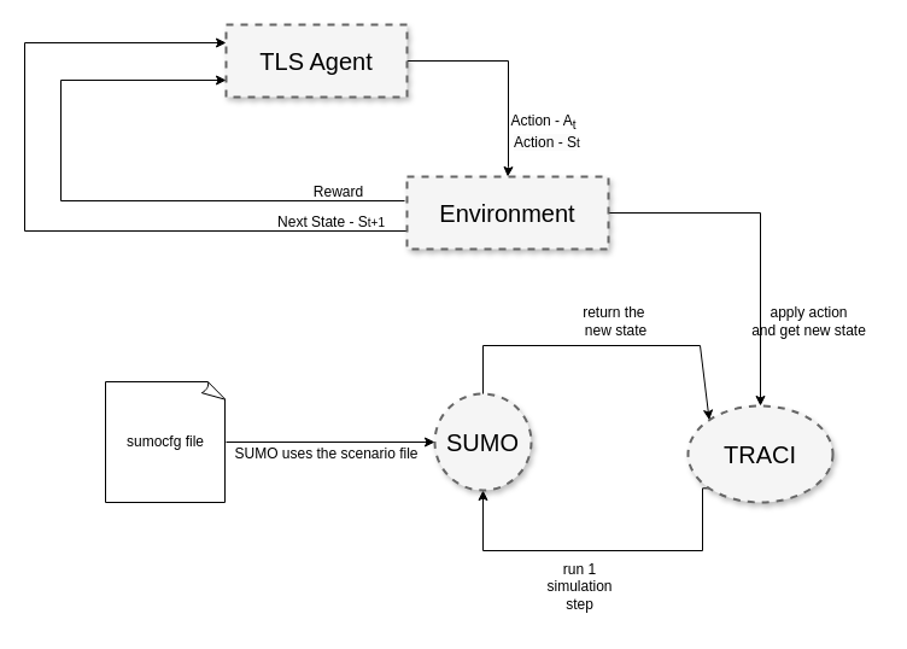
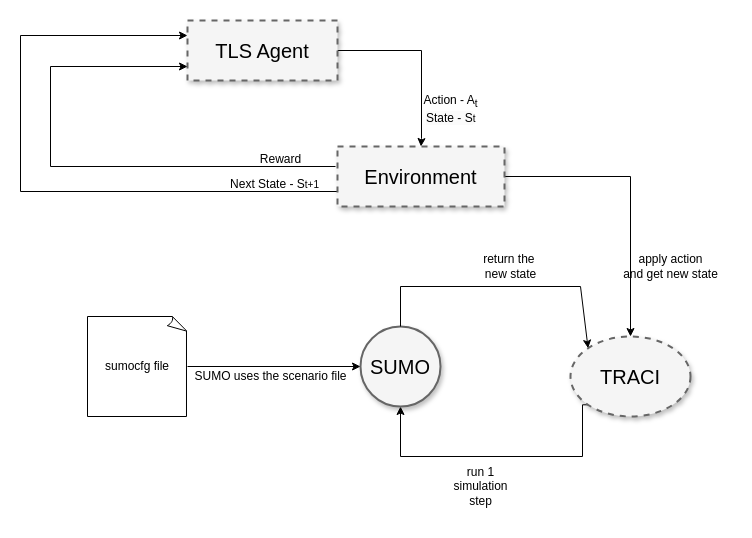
  <mxCell id="0" style=";html=1;" />
  <mxCell id="1" style=";html=1;" parent="0" />
  <mxCell id="2" style="edgeStyle=orthogonalEdgeStyle;rounded=0;orthogonalLoop=1;jettySize=auto;html=1;entryX=0.5;entryY=0;entryDx=0;entryDy=0;" parent="1" source="3" target="7" edge="1"><mxGeometry relative="1" as="geometry"><mxPoint x="420" y="176" as="targetPoint" /><Array as="points"><mxPoint x="421" y="50" /><mxPoint x="421" y="138" /></Array></mxGeometry></mxCell>
  <mxCell id="3" value="TLS Agent" style="whiteSpace=wrap;html=1;shadow=1;fontSize=20;fillColor=#f5f5f5;strokeColor=#666666;strokeWidth=2;dashed=1;" parent="1" vertex="1"><mxGeometry x="187" y="20" width="150" height="60" as="geometry" /></mxCell>
  <mxCell id="4" value="Action - A&lt;sub&gt;t&lt;/sub&gt;" style="text;html=1;align=center;verticalAlign=middle;resizable=0;points=[];autosize=1;strokeColor=none;fillColor=none;" parent="1" vertex="1"><mxGeometry x="410" y="86" width="80" height="30" as="geometry" /></mxCell>
  <mxCell id="5" value="" style="edgeStyle=orthogonalEdgeStyle;rounded=0;orthogonalLoop=1;jettySize=auto;html=1;" parent="1" source="7" target="9" edge="1"><mxGeometry relative="1" as="geometry" /></mxCell>
  <mxCell id="6" style="edgeStyle=orthogonalEdgeStyle;rounded=0;orthogonalLoop=1;jettySize=auto;html=1;exitX=0;exitY=0.75;exitDx=0;exitDy=0;entryX=0;entryY=0.25;entryDx=0;entryDy=0;" parent="1" source="7" target="3" edge="1"><mxGeometry relative="1" as="geometry"><mxPoint x="230" y="191" as="targetPoint" /><Array as="points"><mxPoint x="20" y="191" /><mxPoint x="20" y="35" /></Array></mxGeometry></mxCell>
  <mxCell id="7" value="Environment" style="whiteSpace=wrap;html=1;shadow=1;fontSize=20;fillColor=#f5f5f5;strokeColor=#666666;strokeWidth=2;dashed=1;" parent="1" vertex="1"><mxGeometry x="337" y="146" width="167" height="60" as="geometry" /></mxCell>
  <mxCell id="8" value="" style="edgeStyle=orthogonalEdgeStyle;rounded=0;orthogonalLoop=1;jettySize=auto;html=1;exitX=0;exitY=1;exitDx=0;exitDy=0;" parent="1" target="10" edge="1" source="9"><mxGeometry relative="1" as="geometry"><mxPoint x="570" y="306" as="sourcePoint" /><Array as="points"><mxPoint x="582" y="456" /><mxPoint x="400" y="456" /></Array></mxGeometry></mxCell>
  <mxCell id="9" value="TRACI" style="ellipse;whiteSpace=wrap;html=1;fontSize=20;fillColor=#f5f5f5;strokeColor=#666666;shadow=1;strokeWidth=2;dashed=1;" parent="1" vertex="1"><mxGeometry x="570" y="336" width="120" height="80" as="geometry" /></mxCell>
- <mxCell id="10" value="SUMO" style="ellipse;whiteSpace=wrap;html=1;fontSize=20;fillColor=#f5f5f5;strokeColor=#666666;shadow=1;strokeWidth=2;dashed=1;" parent="1" vertex="1"><mxGeometry x="360" y="326" width="80" height="80" as="geometry" /></mxCell>
+ <mxCell id="10" value="SUMO" style="ellipse;whiteSpace=wrap;html=1;fontSize=20;fillColor=#f5f5f5;strokeColor=#666666;shadow=1;strokeWidth=2;dashed=0;" parent="1" vertex="1"><mxGeometry x="360" y="326" width="80" height="80" as="geometry" /></mxCell>
  <mxCell id="11" style="edgeStyle=orthogonalEdgeStyle;rounded=0;orthogonalLoop=1;jettySize=auto;html=1;exitX=1;exitY=0.5;exitDx=0;exitDy=0;exitPerimeter=0;entryX=0;entryY=0.5;entryDx=0;entryDy=0;" edge="1" parent="1" source="12" target="10"><mxGeometry relative="1" as="geometry" /></mxCell>
  <mxCell id="12" value="sumocfg file" style="whiteSpace=wrap;html=1;shape=mxgraph.basic.document" parent="1" vertex="1"><mxGeometry x="87" y="316" width="100" height="100" as="geometry" /></mxCell>
  <mxCell id="13" value="apply action&lt;div&gt;and get new state&lt;/div&gt;" style="text;html=1;align=center;verticalAlign=middle;resizable=0;points=[];autosize=1;strokeColor=none;fillColor=none;" parent="1" vertex="1"><mxGeometry x="610" y="246" width="120" height="40" as="geometry" /></mxCell>
  <mxCell id="14" value="Reward" style="text;html=1;align=center;verticalAlign=middle;resizable=0;points=[];autosize=1;strokeColor=none;fillColor=none;" parent="1" vertex="1"><mxGeometry x="250" y="144" width="60" height="30" as="geometry" /></mxCell>
  <mxCell id="15" value="Next State - S&lt;span style=&quot;font-size: 10px;&quot;&gt;t+1&lt;/span&gt;" style="text;html=1;align=center;verticalAlign=middle;resizable=0;points=[];autosize=1;strokeColor=none;fillColor=none;" parent="1" vertex="1"><mxGeometry x="219" y="169" width="110" height="30" as="geometry" /></mxCell>
  <mxCell id="16" value="" style="edgeStyle=orthogonalEdgeStyle;rounded=0;orthogonalLoop=1;jettySize=auto;html=1;" parent="1" edge="1"><mxGeometry relative="1" as="geometry"><mxPoint x="335" y="166" as="sourcePoint" /><mxPoint x="187" y="66" as="targetPoint" /><Array as="points"><mxPoint x="50" y="166" /><mxPoint x="50" y="66" /><mxPoint x="187" y="66" /></Array></mxGeometry></mxCell>
  <mxCell id="17" value="" style="endArrow=classic;html=1;rounded=0;exitX=0.5;exitY=0;exitDx=0;exitDy=0;entryX=0;entryY=0;entryDx=0;entryDy=0;" parent="1" edge="1" target="9" source="10"><mxGeometry width="50" height="50" relative="1" as="geometry"><mxPoint x="292" y="256" as="sourcePoint" /><mxPoint x="401" y="206" as="targetPoint" /><Array as="points"><mxPoint x="400" y="286" /><mxPoint x="580" y="286" /></Array></mxGeometry></mxCell>
  <mxCell id="18" value="SUMO uses the scenario file" style="text;html=1;align=center;verticalAlign=middle;resizable=0;points=[];autosize=1;strokeColor=none;fillColor=none;" parent="1" vertex="1"><mxGeometry x="180" y="361" width="180" height="30" as="geometry" /></mxCell>
  <mxCell id="19" value="return the&amp;nbsp;&lt;div&gt;new state&lt;/div&gt;" style="text;html=1;align=center;verticalAlign=middle;resizable=0;points=[];autosize=1;strokeColor=none;fillColor=none;" parent="1" vertex="1"><mxGeometry x="470" y="246" width="80" height="40" as="geometry" /></mxCell>
  <mxCell id="20" value="run 1&lt;div&gt;simulation&lt;/div&gt;&lt;div&gt;step&lt;/div&gt;" style="text;html=1;align=center;verticalAlign=middle;resizable=0;points=[];autosize=1;strokeColor=none;fillColor=none;" parent="1" vertex="1"><mxGeometry x="440" y="456" width="80" height="60" as="geometry" /></mxCell>
- <mxCell id="21" value="&lt;span style=&quot;forced-color-adjust: none; color: rgb(0, 0, 0); font-family: Helvetica; font-size: 12px; font-style: normal; font-variant-ligatures: normal; font-variant-caps: normal; font-weight: 400; letter-spacing: normal; orphans: 2; text-indent: 0px; text-transform: none; widows: 2; word-spacing: 0px; -webkit-text-stroke-width: 0px; white-space: nowrap; text-decoration-thickness: initial; text-decoration-style: initial; text-decoration-color: initial; text-align: center; background-color: rgb(251, 251, 251); float: none; display: inline !important;&quot;&gt;Action - S&lt;/span&gt;&lt;span style=&quot;forced-color-adjust: none; color: rgb(0, 0, 0); font-family: Helvetica; font-style: normal; font-variant-ligatures: normal; font-variant-caps: normal; font-weight: 400; letter-spacing: normal; orphans: 2; text-indent: 0px; text-transform: none; widows: 2; word-spacing: 0px; -webkit-text-stroke-width: 0px; white-space: nowrap; text-decoration-thickness: initial; text-decoration-style: initial; text-decoration-color: initial; text-align: center; background-color: rgb(251, 251, 251); font-size: 10px;&quot;&gt;t&lt;/span&gt;" style="text;whiteSpace=wrap;html=1;" vertex="1" parent="1"><mxGeometry x="424" y="104" width="80" height="40" as="geometry" /></mxCell>
+ <mxCell id="21" value="&lt;span style=&quot;forced-color-adjust: none; color: rgb(0, 0, 0); font-family: Helvetica; font-size: 12px; font-style: normal; font-variant-ligatures: normal; font-variant-caps: normal; font-weight: 400; letter-spacing: normal; orphans: 2; text-indent: 0px; text-transform: none; widows: 2; word-spacing: 0px; -webkit-text-stroke-width: 0px; white-space: nowrap; text-decoration-thickness: initial; text-decoration-style: initial; text-decoration-color: initial; text-align: center; background-color: rgb(251, 251, 251); float: none; display: inline !important;&quot;&gt;State - S&lt;/span&gt;&lt;span style=&quot;forced-color-adjust: none; color: rgb(0, 0, 0); font-family: Helvetica; font-style: normal; font-variant-ligatures: normal; font-variant-caps: normal; font-weight: 400; letter-spacing: normal; orphans: 2; text-indent: 0px; text-transform: none; widows: 2; word-spacing: 0px; -webkit-text-stroke-width: 0px; white-space: nowrap; text-decoration-thickness: initial; text-decoration-style: initial; text-decoration-color: initial; text-align: center; background-color: rgb(251, 251, 251); font-size: 10px;&quot;&gt;t&lt;/span&gt;" style="text;whiteSpace=wrap;html=1;" vertex="1" parent="1"><mxGeometry x="424" y="104" width="80" height="40" as="geometry" /></mxCell>
